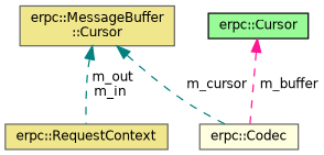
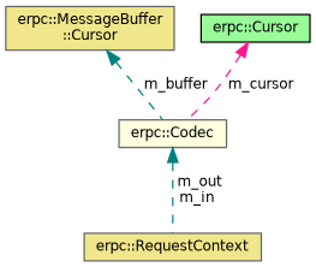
  digraph {
    node [color=gray40 fillcolor=khaki fontname=Helvetica fontsize=10 shape=record style=filled]
    edge [color=teal dir=back fontname=Helvetica fontsize=10 labelfontname=Helvetica labelfontsize=10 style=dashed]
    n1 [fontcolor=black height=0.2 label="erpc::RequestContext" width=0.4]
    n2 [fillcolor=lightyellow height=0.2 label="erpc::Codec" width=0.4]
    n3 [height=0.2 label="erpc::MessageBuffer\l::Cursor" width=0.4]
    n4 [color=black fillcolor=palegreen height=0.2 label="erpc::Cursor" width=0.4]
-   n3 -> n1 [label=" m_out\nm_in"]
-   n3 -> n2 [label=" m_cursor"]
-   n4 -> n2 [color=deeppink label=" m_buffer"]
+   n2 -> n1 [label=" m_out\nm_in"]
+   n3 -> n2 [label=" m_buffer"]
+   n4 -> n2 [color=deeppink label=" m_cursor"]
  }
